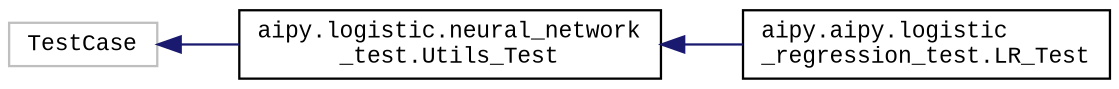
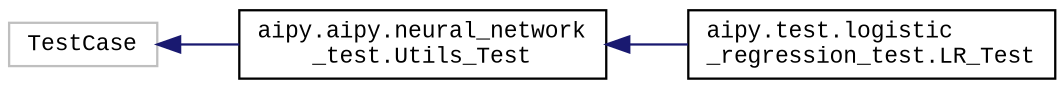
  digraph {
    fontname="Liberation Mono"
    rankdir=LR
    node [color=black fillcolor=white fontname="Liberation Mono" fontsize=10 shape=record style=filled]
    edge [color=midnightblue dir=back fontname="Liberation Mono" fontsize=10 labelfontname=Helvetica labelfontsize=10 style=solid]
    n1 [color=grey75 height=0.2 label=TestCase width=0.4]
-   n2 [height=0.2 label="aipy.logistic.neural_network\l_test.Utils_Test" width=0.4]
-   n3 [height=0.2 label="aipy.aipy.logistic\l_regression_test.LR_Test" width=0.4]
+   n2 [height=0.2 label="aipy.aipy.neural_network\l_test.Utils_Test" width=0.4]
+   n3 [height=0.2 label="aipy.test.logistic\l_regression_test.LR_Test" width=0.4]
    n1 -> n2
    n2 -> n3
  }
